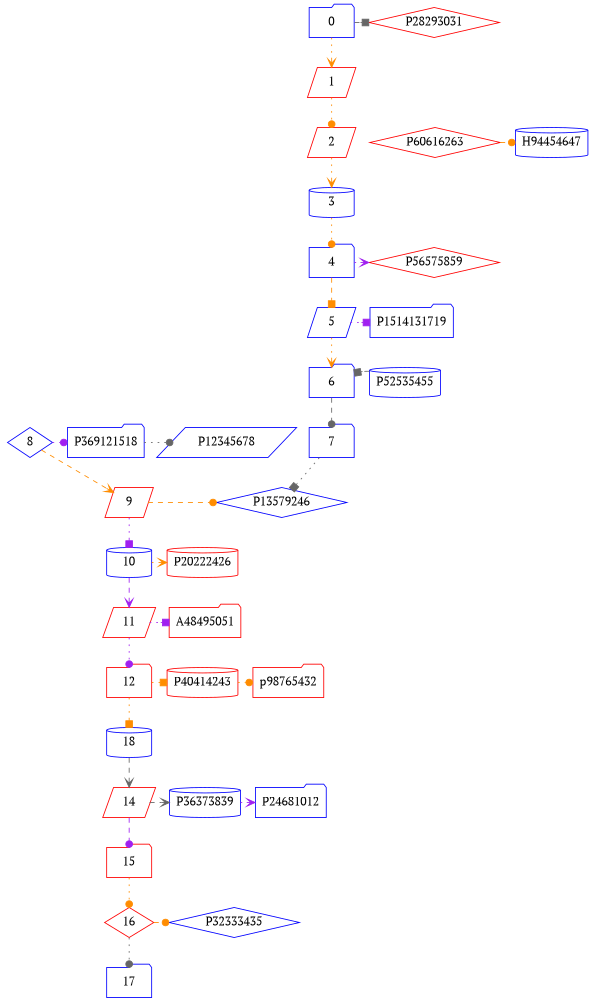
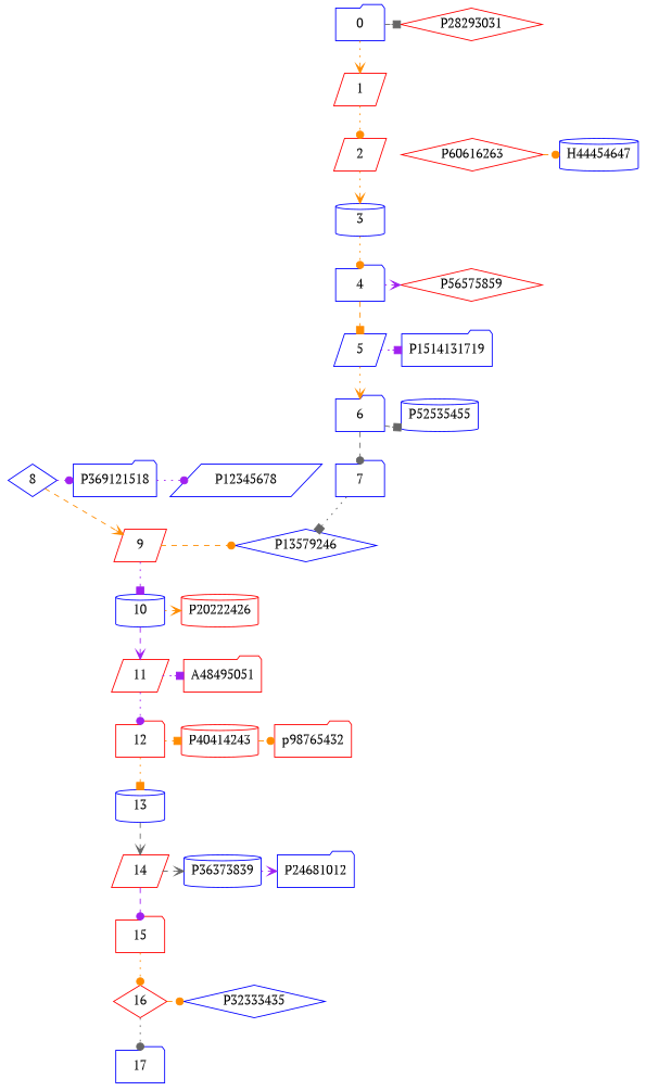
  digraph {
    fontname="PT Serif"
    rankdir=TB
    node [color=blue fontname="PT Serif" shape=folder]
    edge [arrowhead=dot color=darkorange fontname="PT Serif" style=dotted]
    n1 [label=17]
    n2 [color=red label=16 shape=diamond]
    n3 [label=P32333435 shape=diamond]
    n4 [color=red label=15]
    n5 [color=red label=14 shape=parallelogram]
    n6 [label=P36373839 shape=cylinder]
    n7 [label=P24681012]
-   n8 [label=18 shape=cylinder]
+   n8 [label=13 shape=cylinder]
    n9 [color=red label=12]
    n10 [color=red label=P40414243 shape=cylinder]
    n11 [color=red label=p98765432]
    n12 [color=red label=11 shape=parallelogram]
    n13 [color=red label=A48495051]
    n14 [label=10 shape=cylinder]
    n15 [color=red label=P20222426 shape=cylinder]
    n16 [color=red label=9 shape=parallelogram]
    n17 [label=P13579246 shape=diamond]
    n18 [label=8 shape=diamond]
    n19 [label=P369121518]
    n20 [label=P12345678 shape=parallelogram]
    n21 [label=7]
    n22 [label=6]
    n23 [label=P52535455 shape=cylinder]
    n24 [label=5 shape=parallelogram]
    n25 [label=P1514131719]
    n26 [label=4]
    n27 [color=red label=P56575859 shape=diamond]
    n28 [label=3 shape=cylinder]
    n29 [color=red label=2 shape=parallelogram]
    n30 [color=red label=P60616263 shape=diamond]
-   n31 [label=H94454647 shape=cylinder]
+   n31 [label=H44454647 shape=cylinder]
    n32 [color=red label=1 shape=parallelogram]
    n33 [label=0]
    n34 [color=red label=P28293031 shape=diamond]
    subgraph sub_1 {
      rank=same
      n1
    }
    subgraph sub_2 {
      rank=same
      n2
      n3
    }
    subgraph sub_3 {
      rank=same
      n4
    }
    subgraph sub_4 {
      rank=same
      n5
      n6
      n7
    }
    subgraph sub_5 {
      rank=same
      n8
    }
    subgraph sub_6 {
      rank=same
      n9
      n10
      n11
    }
    subgraph sub_7 {
      rank=same
      n12
      n13
    }
    subgraph sub_8 {
      rank=same
      n14
      n15
    }
    subgraph sub_9 {
      rank=same
      n16
      n17
    }
    subgraph sub_10 {
      rank=same
      n18
      n19
      n20
    }
    subgraph sub_11 {
      rank=same
      n21
    }
    subgraph sub_12 {
      rank=same
      n22
      n23
    }
    subgraph sub_13 {
      rank=same
      n24
      n25
    }
    subgraph sub_14 {
      rank=same
      n26
      n27
    }
    subgraph sub_15 {
      rank=same
      n28
    }
    subgraph sub_16 {
      rank=same
      n29
      n30
      n31
    }
    subgraph sub_17 {
      rank=same
      n32
    }
    subgraph sub_18 {
      rank=same
      n33
      n34
    }
    n2 -> n1 [color=gray40]
    n2 -> n3 [style=dashed]
    n4 -> n2
    n5 -> n4 [color=purple style=dashed]
    n5 -> n6 [arrowhead=vee color=gray40 style=dashed]
    n6 -> n7 [arrowhead=vee color=purple]
    n8 -> n5 [arrowhead=vee color=gray40 style=dashed]
    n9 -> n8 [arrowhead=box]
    n9 -> n10 [arrowhead=box]
-   n10 -> n11
+   n10 -> n11 [style=dashed]
    n12 -> n9 [color=purple]
    n12 -> n13 [arrowhead=box color=purple]
    n14 -> n12 [arrowhead=vee color=purple style=dashed]
    n14 -> n15 [arrowhead=vee]
    n16 -> n14 [arrowhead=box color=purple]
    n16 -> n17 [style=dashed]
    n18 -> n16 [arrowhead=vee style=dashed]
    n18 -> n19 [color=purple]
-   n19 -> n20 [color=gray40]
+   n19 -> n20 [color=purple]
    n21 -> n17 [arrowhead=box color=gray40]
    n22 -> n21 [color=gray40 style=dashed]
-   n23 -> n22 [arrowhead=box color=gray40 style=dashed]
+   n22 -> n23 [arrowhead=box color=gray40 style=dashed]
    n24 -> n22 [arrowhead=vee]
    n24 -> n25 [arrowhead=box color=purple]
    n26 -> n24 [arrowhead=box style=dashed]
    n26 -> n27 [arrowhead=vee color=purple]
    n28 -> n26
    n29 -> n28 [arrowhead=vee]
    n30 -> n31 [style=dashed]
    n32 -> n29
    n33 -> n32 [arrowhead=vee]
    n33 -> n34 [arrowhead=box color=gray40 style=dashed]
  }
